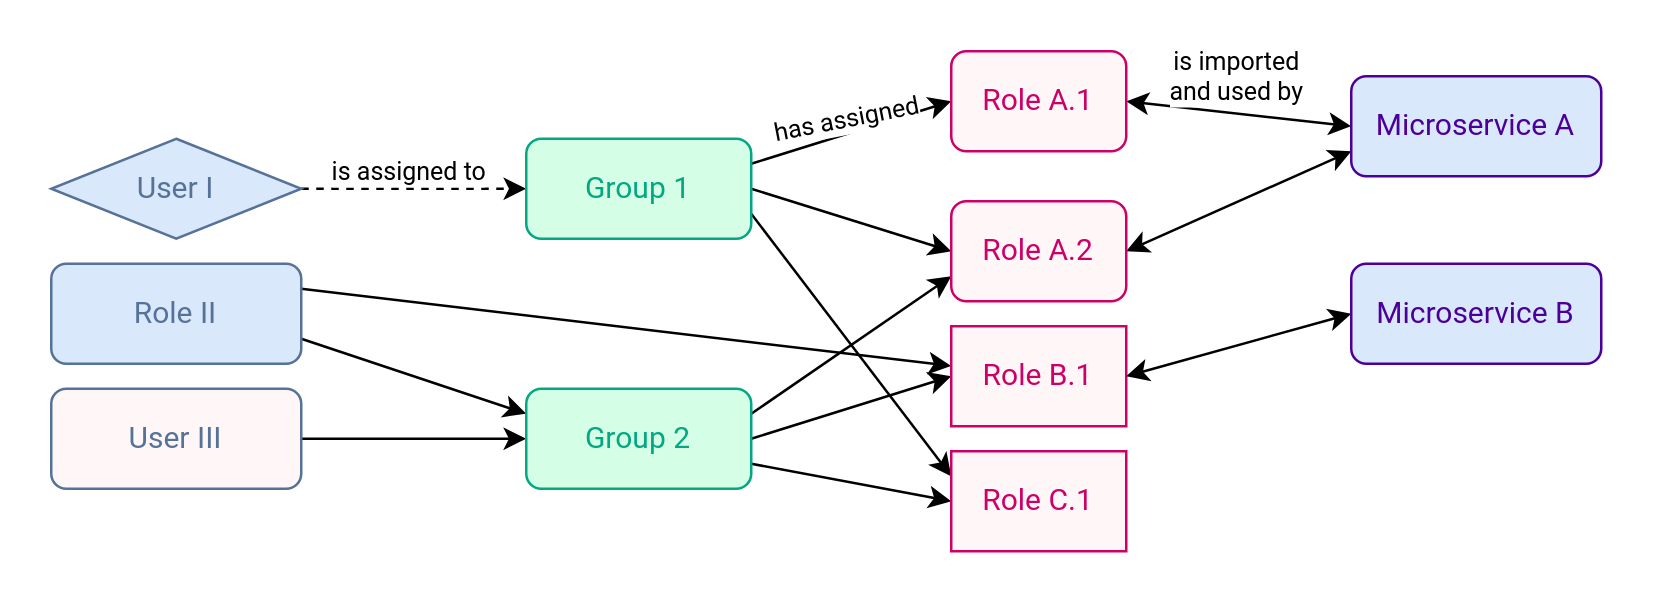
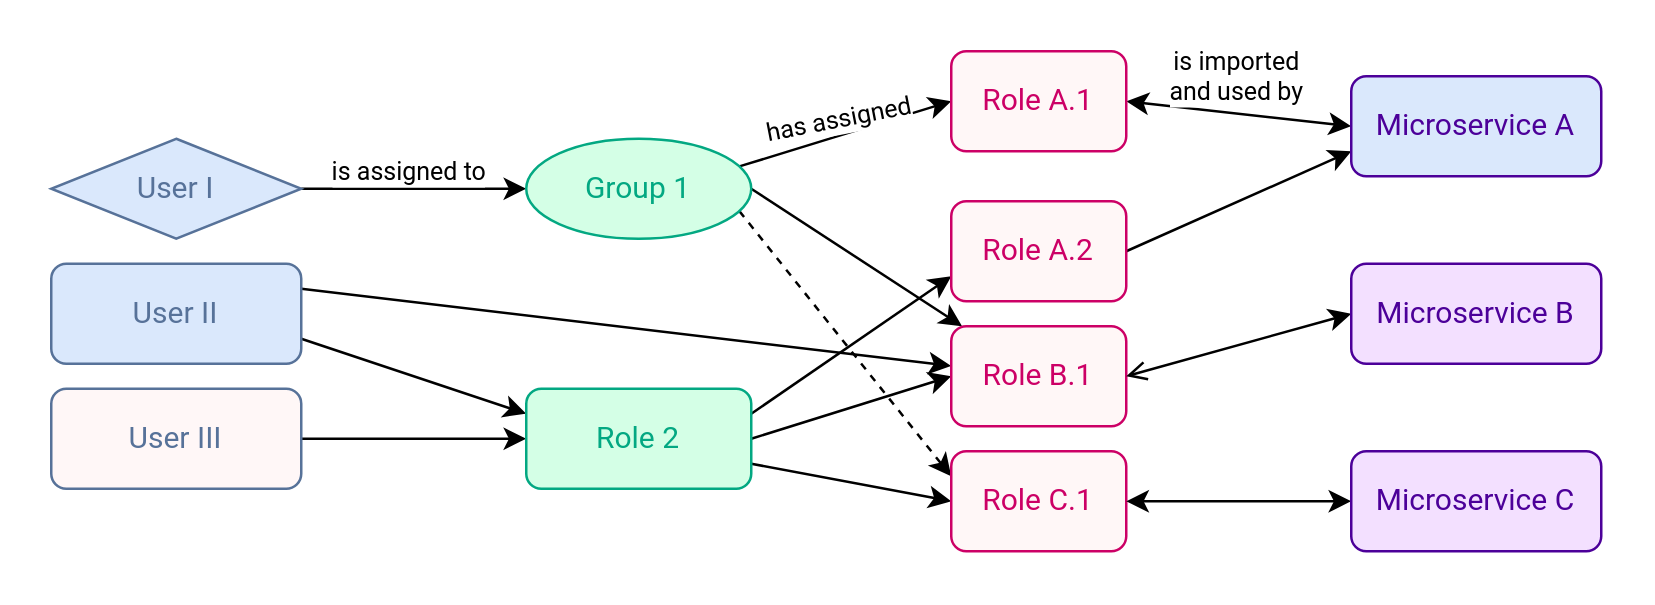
  <mxCell id="0" />
  <mxCell id="1" parent="0" />
- <mxCell id="2" style="edgeStyle=entityRelationEdgeStyle;rounded=0;orthogonalLoop=1;jettySize=auto;html=1;exitX=1;exitY=0.5;exitDx=0;exitDy=0;entryX=0;entryY=0.5;entryDx=0;entryDy=0;fontFamily=Roboto;fontSource=https%3A%2F%2Ffonts.googleapis.com%2Fcss%3Ffamily%3DRoboto;fontColor=#CC0066;dashed=1;" parent="1" source="4" target="14" edge="1"><mxGeometry relative="1" as="geometry" /></mxCell>
+ <mxCell id="2" style="edgeStyle=entityRelationEdgeStyle;rounded=0;orthogonalLoop=1;jettySize=auto;html=1;exitX=1;exitY=0.5;exitDx=0;exitDy=0;entryX=0;entryY=0.5;entryDx=0;entryDy=0;fontFamily=Roboto;fontSource=https%3A%2F%2Ffonts.googleapis.com%2Fcss%3Ffamily%3DRoboto;fontColor=#CC0066;" parent="1" source="4" target="14" edge="1"><mxGeometry relative="1" as="geometry" /></mxCell>
  <mxCell id="3" value="is assigned to" style="edgeLabel;html=1;align=center;verticalAlign=middle;resizable=0;points=[];fontFamily=Roboto;fontSize=10;" parent="2" vertex="1" connectable="0"><mxGeometry x="-0.164" relative="1" as="geometry"><mxPoint x="4" y="-8" as="offset" /></mxGeometry></mxCell>
  <mxCell id="4" value="User I" style="rhombus;whiteSpace=wrap;html=1;fontFamily=Roboto;fontSource=https%3A%2F%2Ffonts.googleapis.com%2Fcss%3Ffamily%3DRoboto;fillColor=#dae8fc;strokeColor=#577299;fontColor=#577299;" parent="1" vertex="1"><mxGeometry y="55" width="100" height="40" as="geometry" x="20" /></mxCell>
  <mxCell id="5" style="rounded=0;orthogonalLoop=1;jettySize=auto;html=1;exitX=1;exitY=0.25;exitDx=0;exitDy=0;fontFamily=Roboto;fontSource=https%3A%2F%2Ffonts.googleapis.com%2Fcss%3Ffamily%3DRoboto;fontColor=#CC0066;" parent="1" source="7" target="20" edge="1"><mxGeometry relative="1" as="geometry" /></mxCell>
  <mxCell id="6" style="rounded=0;orthogonalLoop=1;jettySize=auto;html=1;exitX=1;exitY=0.75;exitDx=0;exitDy=0;fontFamily=Roboto;fontSource=https%3A%2F%2Ffonts.googleapis.com%2Fcss%3Ffamily%3DRoboto;fontColor=#CC0066;entryX=0;entryY=0.25;entryDx=0;entryDy=0;" parent="1" source="7" target="18" edge="1"><mxGeometry relative="1" as="geometry"><mxPoint x="230" y="175" as="targetPoint" /></mxGeometry></mxCell>
- <mxCell id="7" value="Role II" style="rounded=1;whiteSpace=wrap;html=1;fontFamily=Roboto;fontSource=https%3A%2F%2Ffonts.googleapis.com%2Fcss%3Ffamily%3DRoboto;fillColor=#dae8fc;strokeColor=#577299;fontColor=#577299;" parent="1" vertex="1"><mxGeometry y="105" width="100" height="40" as="geometry" x="20" /></mxCell>
+ <mxCell id="7" value="User II" style="rounded=1;whiteSpace=wrap;html=1;fontFamily=Roboto;fontSource=https%3A%2F%2Ffonts.googleapis.com%2Fcss%3Ffamily%3DRoboto;fillColor=#dae8fc;strokeColor=#577299;fontColor=#577299;" parent="1" vertex="1"><mxGeometry y="105" width="100" height="40" as="geometry" x="20" /></mxCell>
  <mxCell id="8" style="edgeStyle=orthogonalEdgeStyle;curved=1;rounded=0;orthogonalLoop=1;jettySize=auto;html=1;exitX=1;exitY=0.5;exitDx=0;exitDy=0;entryX=0;entryY=0.5;entryDx=0;entryDy=0;fontFamily=Roboto;fontSource=https%3A%2F%2Ffonts.googleapis.com%2Fcss%3Ffamily%3DRoboto;fontColor=#CC0066;" parent="1" source="9" target="18" edge="1"><mxGeometry relative="1" as="geometry" /></mxCell>
  <mxCell id="9" value="User III" style="rounded=1;whiteSpace=wrap;html=1;fontFamily=Roboto;fontSource=https%3A%2F%2Ffonts.googleapis.com%2Fcss%3Ffamily%3DRoboto;fillColor=#fff7f7;strokeColor=#577299;fontColor=#577299;" parent="1" vertex="1"><mxGeometry y="155" width="100" height="40" as="geometry" x="20" /></mxCell>
- <mxCell id="10" style="rounded=0;orthogonalLoop=1;jettySize=auto;html=1;exitX=1;exitY=0.75;exitDx=0;exitDy=0;entryX=0;entryY=0.25;entryDx=0;entryDy=0;fontFamily=Roboto;fontSource=https%3A%2F%2Ffonts.googleapis.com%2Fcss%3Ffamily%3DRoboto;fontSize=8;fontColor=#CC0066;" parent="1" source="14" target="19" edge="1"><mxGeometry relative="1" as="geometry" /></mxCell>
- <mxCell id="11" style="rounded=0;orthogonalLoop=1;jettySize=auto;html=1;exitX=1;exitY=0.5;exitDx=0;exitDy=0;entryX=0;entryY=0.5;entryDx=0;entryDy=0;fontFamily=Roboto;fontSource=https%3A%2F%2Ffonts.googleapis.com%2Fcss%3Ffamily%3DRoboto;fontSize=8;fontColor=#CC0066;" parent="1" source="14" target="30" edge="1"><mxGeometry relative="1" as="geometry" /></mxCell>
+ <mxCell id="10" style="rounded=0;orthogonalLoop=1;jettySize=auto;html=1;exitX=1;exitY=0.75;exitDx=0;exitDy=0;entryX=0;entryY=0.25;entryDx=0;entryDy=0;fontFamily=Roboto;fontSource=https%3A%2F%2Ffonts.googleapis.com%2Fcss%3Ffamily%3DRoboto;fontSize=8;fontColor=#CC0066;dashed=1;" parent="1" source="14" target="19" edge="1"><mxGeometry relative="1" as="geometry" /></mxCell>
+ <mxCell id="11" style="rounded=0;orthogonalLoop=1;jettySize=auto;html=1;exitX=1;exitY=0.5;exitDx=0;exitDy=0;fontFamily=Roboto;fontSource=https%3A%2F%2Ffonts.googleapis.com%2Fcss%3Ffamily%3DRoboto;fontSize=8;fontColor=#CC0066;" parent="1" source="14" target="20" edge="1"><mxGeometry relative="1" as="geometry" /></mxCell>
  <mxCell id="12" style="rounded=0;orthogonalLoop=1;jettySize=auto;html=1;exitX=1;exitY=0.25;exitDx=0;exitDy=0;entryX=0;entryY=0.5;entryDx=0;entryDy=0;fontFamily=Roboto;fontSource=https%3A%2F%2Ffonts.googleapis.com%2Fcss%3Ffamily%3DRoboto;fontSize=8;fontColor=#CC0066;" parent="1" source="14" target="23" edge="1"><mxGeometry relative="1" as="geometry" /></mxCell>
  <mxCell id="13" value="has assigned" style="edgeLabel;html=1;align=center;verticalAlign=middle;resizable=0;points=[];fontSize=10;fontFamily=Roboto;rotation=349;" parent="12" vertex="1" connectable="0"><mxGeometry x="-0.306" y="2" relative="1" as="geometry"><mxPoint x="10.46" y="-8" as="offset" /></mxGeometry></mxCell>
- <mxCell id="14" value="Group 1" style="rounded=1;whiteSpace=wrap;html=1;fontFamily=Roboto;fontSource=https%3A%2F%2Ffonts.googleapis.com%2Fcss%3Ffamily%3DRoboto;fillColor=#D4FFE6;fontColor=#03A882;strokeColor=#03A882;" parent="1" vertex="1"><mxGeometry x="210" y="55" width="90" height="40" as="geometry" /></mxCell>
+ <mxCell id="14" value="Group 1" style="ellipse;whiteSpace=wrap;html=1;fontFamily=Roboto;fontSource=https%3A%2F%2Ffonts.googleapis.com%2Fcss%3Ffamily%3DRoboto;fillColor=#D4FFE6;fontColor=#03A882;strokeColor=#03A882;" parent="1" vertex="1"><mxGeometry x="210" y="55" width="90" height="40" as="geometry" /></mxCell>
  <mxCell id="15" style="rounded=0;orthogonalLoop=1;jettySize=auto;html=1;exitX=1;exitY=0.25;exitDx=0;exitDy=0;entryX=0;entryY=0.75;entryDx=0;entryDy=0;fontFamily=Roboto;fontSource=https%3A%2F%2Ffonts.googleapis.com%2Fcss%3Ffamily%3DRoboto;fontSize=8;fontColor=#CC0066;" parent="1" source="18" target="30" edge="1"><mxGeometry relative="1" as="geometry" /></mxCell>
  <mxCell id="16" style="edgeStyle=none;rounded=0;orthogonalLoop=1;jettySize=auto;html=1;exitX=1;exitY=0.5;exitDx=0;exitDy=0;entryX=0;entryY=0.5;entryDx=0;entryDy=0;fontFamily=Roboto;fontSource=https%3A%2F%2Ffonts.googleapis.com%2Fcss%3Ffamily%3DRoboto;fontSize=8;fontColor=#CC0066;" parent="1" source="18" target="20" edge="1"><mxGeometry relative="1" as="geometry" /></mxCell>
  <mxCell id="17" style="edgeStyle=none;rounded=0;orthogonalLoop=1;jettySize=auto;html=1;exitX=1;exitY=0.75;exitDx=0;exitDy=0;entryX=0;entryY=0.5;entryDx=0;entryDy=0;fontFamily=Roboto;fontSource=https%3A%2F%2Ffonts.googleapis.com%2Fcss%3Ffamily%3DRoboto;fontSize=8;fontColor=#CC0066;" parent="1" source="18" target="19" edge="1"><mxGeometry relative="1" as="geometry" /></mxCell>
- <mxCell id="18" value="Group 2" style="rounded=1;whiteSpace=wrap;html=1;fontFamily=Roboto;fontSource=https%3A%2F%2Ffonts.googleapis.com%2Fcss%3Ffamily%3DRoboto;fillColor=#D4FFE6;fontColor=#03A882;strokeColor=#03A882;" parent="1" vertex="1"><mxGeometry x="210" y="155" width="90" height="40" as="geometry" /></mxCell>
- <mxCell id="19" value="Role C.1" style="whiteSpace=wrap;html=1;strokeColor=#CC0066;fontColor=#CC0066;fillColor=#FFF7F7;fontFamily=Roboto;fontSource=https%3A%2F%2Ffonts.googleapis.com%2Fcss%3Ffamily%3DRoboto;rounded=0;" parent="1" vertex="1"><mxGeometry x="380" y="180" width="70" height="40" as="geometry" /></mxCell>
- <mxCell id="20" value="Role B.1" style="whiteSpace=wrap;html=1;strokeColor=#CC0066;fontColor=#CC0066;fillColor=#FFF7F7;fontFamily=Roboto;fontSource=https%3A%2F%2Ffonts.googleapis.com%2Fcss%3Ffamily%3DRoboto;rounded=0;" parent="1" vertex="1"><mxGeometry x="380" y="130" width="70" height="40" as="geometry" /></mxCell>
+ <mxCell id="18" value="Role 2" style="rounded=1;whiteSpace=wrap;html=1;fontFamily=Roboto;fontSource=https%3A%2F%2Ffonts.googleapis.com%2Fcss%3Ffamily%3DRoboto;fillColor=#D4FFE6;fontColor=#03A882;strokeColor=#03A882;" parent="1" vertex="1"><mxGeometry x="210" y="155" width="90" height="40" as="geometry" /></mxCell>
+ <mxCell id="19" value="Role C.1" style="rounded=1;whiteSpace=wrap;html=1;strokeColor=#CC0066;fontColor=#CC0066;fillColor=#FFF7F7;fontFamily=Roboto;fontSource=https%3A%2F%2Ffonts.googleapis.com%2Fcss%3Ffamily%3DRoboto;" parent="1" vertex="1"><mxGeometry x="380" y="180" width="70" height="40" as="geometry" /></mxCell>
+ <mxCell id="20" value="Role B.1" style="rounded=1;whiteSpace=wrap;html=1;strokeColor=#CC0066;fontColor=#CC0066;fillColor=#FFF7F7;fontFamily=Roboto;fontSource=https%3A%2F%2Ffonts.googleapis.com%2Fcss%3Ffamily%3DRoboto;" parent="1" vertex="1"><mxGeometry x="380" y="130" width="70" height="40" as="geometry" /></mxCell>
  <mxCell id="21" style="edgeStyle=none;rounded=0;orthogonalLoop=1;jettySize=auto;html=1;exitX=1;exitY=0.5;exitDx=0;exitDy=0;entryX=0;entryY=0.5;entryDx=0;entryDy=0;fontFamily=Roboto;fontSource=https%3A%2F%2Ffonts.googleapis.com%2Fcss%3Ffamily%3DRoboto;fontSize=8;fontColor=#000000;startArrow=classic;startFill=1;" parent="1" source="23" target="25" edge="1"><mxGeometry relative="1" as="geometry" /></mxCell>
  <mxCell id="22" value="&lt;div style=&quot;font-size: 10px;&quot;&gt;is imported&lt;/div&gt;and used by " style="edgeLabel;html=1;align=center;verticalAlign=middle;resizable=0;points=[];fontSize=10;fontFamily=Roboto;fontColor=#000000;" parent="21" vertex="1" connectable="0"><mxGeometry x="-0.306" relative="1" as="geometry"><mxPoint x="12.33" y="-14" as="offset" /></mxGeometry></mxCell>
  <mxCell id="23" value="Role A.1" style="rounded=1;whiteSpace=wrap;html=1;strokeColor=#CC0066;fontColor=#CC0066;fillColor=#FFF7F7;fontFamily=Roboto;fontSource=https%3A%2F%2Ffonts.googleapis.com%2Fcss%3Ffamily%3DRoboto;" parent="1" vertex="1"><mxGeometry x="380" y="20" width="70" height="40" as="geometry" /></mxCell>
- <mxCell id="24" style="edgeStyle=none;rounded=0;orthogonalLoop=1;jettySize=auto;html=1;exitX=0;exitY=0.75;exitDx=0;exitDy=0;entryX=1;entryY=0.5;entryDx=0;entryDy=0;startArrow=classic;startFill=1;fontFamily=Roboto;fontSource=https%3A%2F%2Ffonts.googleapis.com%2Fcss%3Ffamily%3DRoboto;fontSize=8;fontColor=#000000;" parent="1" source="25" target="30" edge="1"><mxGeometry relative="1" as="geometry" /></mxCell>
+ <mxCell id="24" style="edgeStyle=none;rounded=0;orthogonalLoop=1;jettySize=auto;html=1;exitX=0;exitY=0.75;exitDx=0;exitDy=0;entryX=1;entryY=0.5;entryDx=0;entryDy=0;startArrow=classic;startFill=1;fontFamily=Roboto;fontSource=https%3A%2F%2Ffonts.googleapis.com%2Fcss%3Ffamily%3DRoboto;fontSize=8;fontColor=#000000;endArrow=none;" parent="1" source="25" target="30" edge="1"><mxGeometry relative="1" as="geometry" /></mxCell>
  <mxCell id="25" value="Microservice A" style="rounded=1;whiteSpace=wrap;html=1;strokeColor=#4C0099;fontColor=#4C0099;fillColor=#dae8fc;fontFamily=Roboto;fontSource=https%3A%2F%2Ffonts.googleapis.com%2Fcss%3Ffamily%3DRoboto;" parent="1" vertex="1"><mxGeometry x="540" y="30" width="100" height="40" as="geometry" /></mxCell>
- <mxCell id="26" style="edgeStyle=none;rounded=0;orthogonalLoop=1;jettySize=auto;html=1;exitX=0;exitY=0.5;exitDx=0;exitDy=0;entryX=1;entryY=0.5;entryDx=0;entryDy=0;startArrow=classic;startFill=1;fontFamily=Roboto;fontSource=https%3A%2F%2Ffonts.googleapis.com%2Fcss%3Ffamily%3DRoboto;fontSize=8;fontColor=#000000;" parent="1" source="27" target="20" edge="1"><mxGeometry relative="1" as="geometry" /></mxCell>
- <mxCell id="27" value="Microservice B" style="rounded=1;whiteSpace=wrap;html=1;strokeColor=#4C0099;fontColor=#4C0099;fillColor=#dae8fc;fontFamily=Roboto;fontSource=https%3A%2F%2Ffonts.googleapis.com%2Fcss%3Ffamily%3DRoboto;" parent="1" vertex="1"><mxGeometry x="540" y="105" width="100" height="40" as="geometry" /></mxCell>
+ <mxCell id="26" style="edgeStyle=none;rounded=0;orthogonalLoop=1;jettySize=auto;html=1;exitX=0;exitY=0.5;exitDx=0;exitDy=0;entryX=1;entryY=0.5;entryDx=0;entryDy=0;startArrow=classic;startFill=1;fontFamily=Roboto;fontSource=https%3A%2F%2Ffonts.googleapis.com%2Fcss%3Ffamily%3DRoboto;fontSize=8;fontColor=#000000;endArrow=open;" parent="1" source="27" target="20" edge="1"><mxGeometry relative="1" as="geometry" /></mxCell>
+ <mxCell id="27" value="Microservice B" style="rounded=1;whiteSpace=wrap;html=1;strokeColor=#4C0099;fontColor=#4C0099;fillColor=#F3E0FF;fontFamily=Roboto;fontSource=https%3A%2F%2Ffonts.googleapis.com%2Fcss%3Ffamily%3DRoboto;" parent="1" vertex="1"><mxGeometry x="540" y="105" width="100" height="40" as="geometry" /></mxCell>
+ <mxCell id="28" style="edgeStyle=none;rounded=0;orthogonalLoop=1;jettySize=auto;html=1;exitX=0;exitY=0.5;exitDx=0;exitDy=0;entryX=1;entryY=0.5;entryDx=0;entryDy=0;startArrow=classic;startFill=1;fontFamily=Roboto;fontSource=https%3A%2F%2Ffonts.googleapis.com%2Fcss%3Ffamily%3DRoboto;fontSize=8;fontColor=#000000;" parent="1" source="29" target="19" edge="1"><mxGeometry relative="1" as="geometry" /></mxCell>
+ <mxCell id="29" value="Microservice C" style="rounded=1;whiteSpace=wrap;html=1;strokeColor=#4C0099;fontColor=#4C0099;fillColor=#F3E0FF;fontFamily=Roboto;fontSource=https%3A%2F%2Ffonts.googleapis.com%2Fcss%3Ffamily%3DRoboto;" parent="1" vertex="1"><mxGeometry x="540" y="180" width="100" height="40" as="geometry" /></mxCell>
  <mxCell id="30" value="Role A.2" style="rounded=1;whiteSpace=wrap;html=1;strokeColor=#CC0066;fontColor=#CC0066;fillColor=#FFF7F7;fontFamily=Roboto;fontSource=https%3A%2F%2Ffonts.googleapis.com%2Fcss%3Ffamily%3DRoboto;" parent="1" vertex="1"><mxGeometry x="380" y="80" width="70" height="40" as="geometry" /></mxCell>
